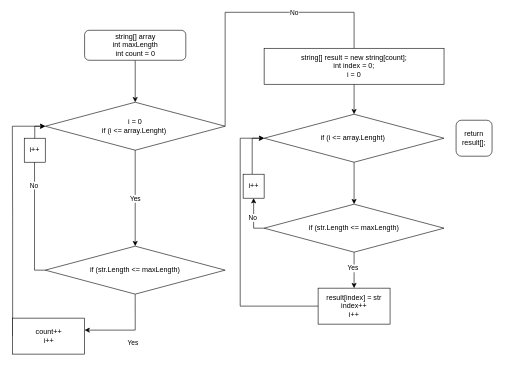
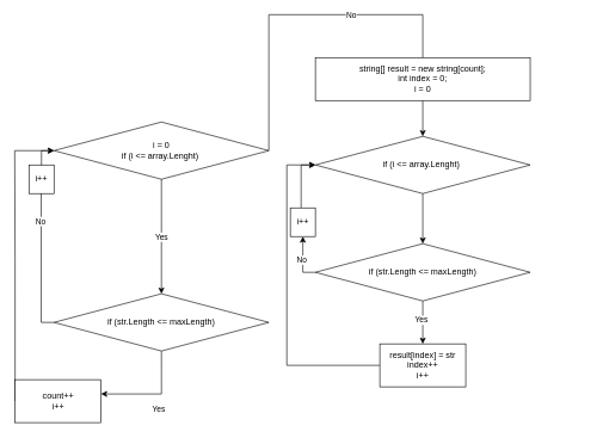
  <mxCell id="0" />
  <mxCell id="1" parent="0" />
- <mxCell id="2" value="" style="edgeStyle=orthogonalEdgeStyle;rounded=0;orthogonalLoop=1;jettySize=auto;html=1;" parent="1" source="3" target="6" edge="1"><mxGeometry relative="1" as="geometry" /></mxCell>
- <mxCell id="3" value="string[] array&lt;br&gt;int maxLength&lt;br&gt;int count = 0" style="rounded=1;whiteSpace=wrap;html=1;fontSize=12;glass=0;strokeWidth=1;shadow=0;" parent="1" vertex="1"><mxGeometry x="140.52" y="50" width="168.75" height="50" as="geometry" /></mxCell>
  <mxCell id="4" value="" style="edgeStyle=orthogonalEdgeStyle;rounded=0;orthogonalLoop=1;jettySize=auto;html=1;exitX=1;exitY=0.5;exitDx=0;exitDy=0;entryX=0.5;entryY=1;entryDx=0;entryDy=0;" parent="1" source="6" target="19" edge="1"><mxGeometry relative="1" as="geometry"><mxPoint x="170" y="150" as="sourcePoint" /><Array as="points"><mxPoint x="375" y="20" /><mxPoint x="590" y="20" /></Array></mxGeometry></mxCell>
  <mxCell id="5" value="No" style="edgeLabel;html=1;align=center;verticalAlign=middle;resizable=0;points=[];" parent="4" vertex="1" connectable="0"><mxGeometry x="-0.123" relative="1" as="geometry"><mxPoint x="75" as="offset" /></mxGeometry></mxCell>
  <mxCell id="6" value="&lt;div&gt;i = 0&lt;/div&gt;&lt;div&gt;if (i &amp;lt;= array.Lenght)&amp;nbsp;&lt;/div&gt;" style="rhombus;whiteSpace=wrap;html=1;" parent="1" vertex="1"><mxGeometry x="74.89" y="170" width="300" height="80" as="geometry" /></mxCell>
  <mxCell id="7" value="" style="edgeStyle=orthogonalEdgeStyle;rounded=0;orthogonalLoop=1;jettySize=auto;html=1;exitX=0.5;exitY=1;exitDx=0;exitDy=0;" parent="1" source="11" target="15" edge="1"><mxGeometry relative="1" as="geometry"><Array as="points"><mxPoint x="225" y="550" /></Array></mxGeometry></mxCell>
  <mxCell id="8" value="Yes" style="edgeLabel;html=1;align=center;verticalAlign=middle;resizable=0;points=[];" parent="7" vertex="1" connectable="0"><mxGeometry x="-0.114" relative="1" as="geometry"><mxPoint y="20" as="offset" /></mxGeometry></mxCell>
  <mxCell id="9" style="edgeStyle=orthogonalEdgeStyle;rounded=0;orthogonalLoop=1;jettySize=auto;html=1;entryX=0.5;entryY=1;entryDx=0;entryDy=0;exitX=0;exitY=0.5;exitDx=0;exitDy=0;" parent="1" source="11" target="17" edge="1"><mxGeometry relative="1" as="geometry"><Array as="points"><mxPoint x="57" y="450" /><mxPoint x="57" y="230" /></Array></mxGeometry></mxCell>
  <mxCell id="10" value="No" style="edgeLabel;html=1;align=center;verticalAlign=middle;resizable=0;points=[];" parent="9" vertex="1" connectable="0"><mxGeometry x="0.147" y="2" relative="1" as="geometry"><mxPoint as="offset" /></mxGeometry></mxCell>
  <mxCell id="11" value="if (str.Length &amp;lt;= maxLength)" style="rhombus;whiteSpace=wrap;html=1;" parent="1" vertex="1"><mxGeometry x="74.89" y="410" width="300" height="80" as="geometry" /></mxCell>
  <mxCell id="12" value="" style="endArrow=classic;html=1;rounded=0;exitX=0.5;exitY=1;exitDx=0;exitDy=0;entryX=0.5;entryY=0;entryDx=0;entryDy=0;" parent="1" source="6" target="11" edge="1"><mxGeometry relative="1" as="geometry"><mxPoint x="290.39" y="240" as="sourcePoint" /><mxPoint x="390.39" y="240" as="targetPoint" /></mxGeometry></mxCell>
  <mxCell id="13" value="Yes" style="edgeLabel;resizable=0;html=1;align=center;verticalAlign=middle;" parent="12" connectable="0" vertex="1"><mxGeometry relative="1" as="geometry" /></mxCell>
  <mxCell id="14" style="edgeStyle=orthogonalEdgeStyle;rounded=0;orthogonalLoop=1;jettySize=auto;html=1;entryX=0;entryY=0.5;entryDx=0;entryDy=0;exitX=0;exitY=0.5;exitDx=0;exitDy=0;" parent="1" source="15" target="6" edge="1"><mxGeometry relative="1" as="geometry"><mxPoint x="149.89" y="410.546" as="sourcePoint" /><Array as="points"><mxPoint x="20" y="360" /><mxPoint x="20" y="130" /></Array></mxGeometry></mxCell>
  <mxCell id="15" value="count++&lt;br&gt;i++" style="whiteSpace=wrap;html=1;" parent="1" vertex="1"><mxGeometry x="20.52" y="530" width="120" height="60" as="geometry" /></mxCell>
  <mxCell id="16" value="" style="edgeStyle=orthogonalEdgeStyle;rounded=0;orthogonalLoop=1;jettySize=auto;html=1;entryX=0;entryY=0.5;entryDx=0;entryDy=0;" edge="1" parent="1" source="17" target="6"><mxGeometry relative="1" as="geometry" /></mxCell>
  <mxCell id="17" value="i++" style="whiteSpace=wrap;html=1;" parent="1" vertex="1"><mxGeometry x="39.89" y="230" width="35" height="40" as="geometry" /></mxCell>
  <mxCell id="18" value="" style="edgeStyle=orthogonalEdgeStyle;rounded=0;orthogonalLoop=1;jettySize=auto;html=1;" parent="1" source="19" target="21" edge="1"><mxGeometry relative="1" as="geometry" /></mxCell>
  <mxCell id="19" value="&lt;div&gt;string[] result = new string[count];&lt;/div&gt;&lt;div&gt;int index = 0;&lt;/div&gt;&lt;div&gt;i = 0&lt;br&gt;&lt;/div&gt;" style="whiteSpace=wrap;html=1;" parent="1" vertex="1"><mxGeometry x="439.89" y="80" width="300" height="60" as="geometry" /></mxCell>
  <mxCell id="20" value="" style="edgeStyle=orthogonalEdgeStyle;rounded=0;orthogonalLoop=1;jettySize=auto;html=1;" parent="1" source="21" target="28" edge="1"><mxGeometry relative="1" as="geometry" /></mxCell>
  <mxCell id="21" value="&lt;div&gt;&lt;span style=&quot;background-color: initial;&quot;&gt;if (i &amp;lt;= array.Lenght)&amp;nbsp;&lt;/span&gt;&lt;br&gt;&lt;/div&gt;" style="rhombus;whiteSpace=wrap;html=1;" parent="1" vertex="1"><mxGeometry x="439.89" y="190" width="300" height="80" as="geometry" /></mxCell>
  <mxCell id="22" style="edgeStyle=orthogonalEdgeStyle;rounded=0;orthogonalLoop=1;jettySize=auto;html=1;entryX=0;entryY=0.5;entryDx=0;entryDy=0;" parent="1" source="23" target="21" edge="1"><mxGeometry relative="1" as="geometry"><Array as="points"><mxPoint x="400" y="510" /><mxPoint x="400" y="230" /></Array></mxGeometry></mxCell>
  <mxCell id="23" value="&lt;div&gt;result[index] = str&lt;/div&gt;&lt;div&gt;&lt;span style=&quot;background-color: initial;&quot;&gt;index++&lt;/span&gt;&lt;/div&gt;&lt;div&gt;&lt;span style=&quot;background-color: initial;&quot;&gt;i++&lt;/span&gt;&lt;/div&gt;" style="whiteSpace=wrap;html=1;" parent="1" vertex="1"><mxGeometry x="529.89" y="480" width="120" height="60" as="geometry" /></mxCell>
  <mxCell id="24" value="" style="edgeStyle=orthogonalEdgeStyle;rounded=0;orthogonalLoop=1;jettySize=auto;html=1;" parent="1" source="28" target="23" edge="1"><mxGeometry relative="1" as="geometry" /></mxCell>
  <mxCell id="25" value="Yes" style="edgeLabel;html=1;align=center;verticalAlign=middle;resizable=0;points=[];" parent="24" vertex="1" connectable="0"><mxGeometry x="-0.148" y="-2" relative="1" as="geometry"><mxPoint as="offset" /></mxGeometry></mxCell>
  <mxCell id="26" style="edgeStyle=orthogonalEdgeStyle;rounded=0;orthogonalLoop=1;jettySize=auto;html=1;entryX=0.5;entryY=1;entryDx=0;entryDy=0;" parent="1" source="28" target="30" edge="1"><mxGeometry relative="1" as="geometry"><Array as="points"><mxPoint x="422" y="380" /></Array></mxGeometry></mxCell>
  <mxCell id="27" value="No" style="edgeLabel;html=1;align=center;verticalAlign=middle;resizable=0;points=[];" parent="26" vertex="1" connectable="0"><mxGeometry x="0.058" y="2" relative="1" as="geometry"><mxPoint y="1" as="offset" /></mxGeometry></mxCell>
  <mxCell id="28" value="&lt;div&gt;if (str.Length &amp;lt;= maxLength)&lt;br&gt;&lt;/div&gt;" style="rhombus;whiteSpace=wrap;html=1;" parent="1" vertex="1"><mxGeometry x="439.89" y="340" width="300" height="80" as="geometry" /></mxCell>
  <mxCell id="29" style="edgeStyle=orthogonalEdgeStyle;rounded=0;orthogonalLoop=1;jettySize=auto;html=1;entryX=0;entryY=0.5;entryDx=0;entryDy=0;" parent="1" source="30" target="21" edge="1"><mxGeometry relative="1" as="geometry"><Array as="points"><mxPoint x="420" y="230" /></Array></mxGeometry></mxCell>
  <mxCell id="30" value="i++" style="whiteSpace=wrap;html=1;" parent="1" vertex="1"><mxGeometry x="404.89" y="290" width="35" height="40" as="geometry" /></mxCell>
- <mxCell id="31" value="return result[];" style="rounded=1;whiteSpace=wrap;html=1;" parent="1" vertex="1"><mxGeometry x="760" y="200" width="60" height="60" as="geometry" /></mxCell>
